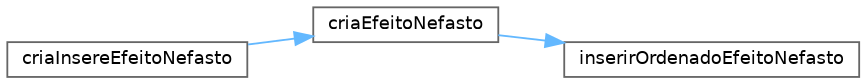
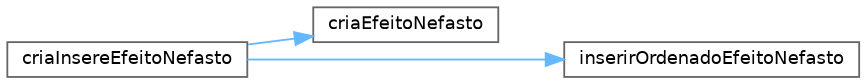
  digraph {
    rankdir=LR
    node [color=grey40 fillcolor=white fontname=Helvetica fontsize=10 shape=box style=filled]
    edge [color=steelblue1 fontname=Helvetica fontsize=10 labelfontname=Helvetica labelfontsize=10 style=solid]
    n1 [height=0.2 label=criaInsereEfeitoNefasto width=0.4]
    n2 [height=0.2 label=criaEfeitoNefasto width=0.4]
    n3 [height=0.2 label=inserirOrdenadoEfeitoNefasto width=0.4]
    n1 -> n2
-   n2 -> n3
+   n1 -> n3
  }
